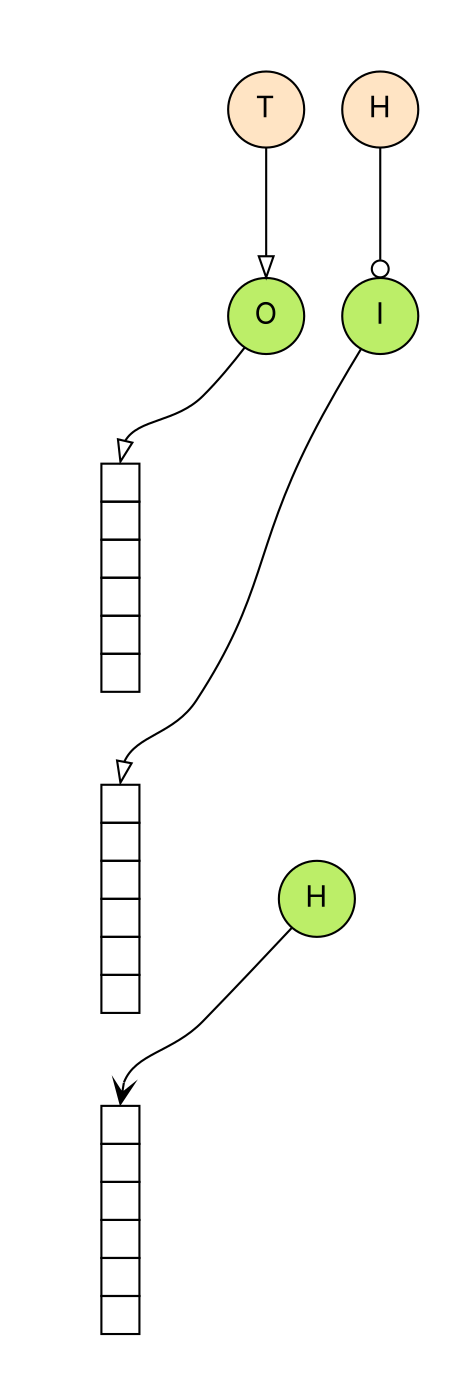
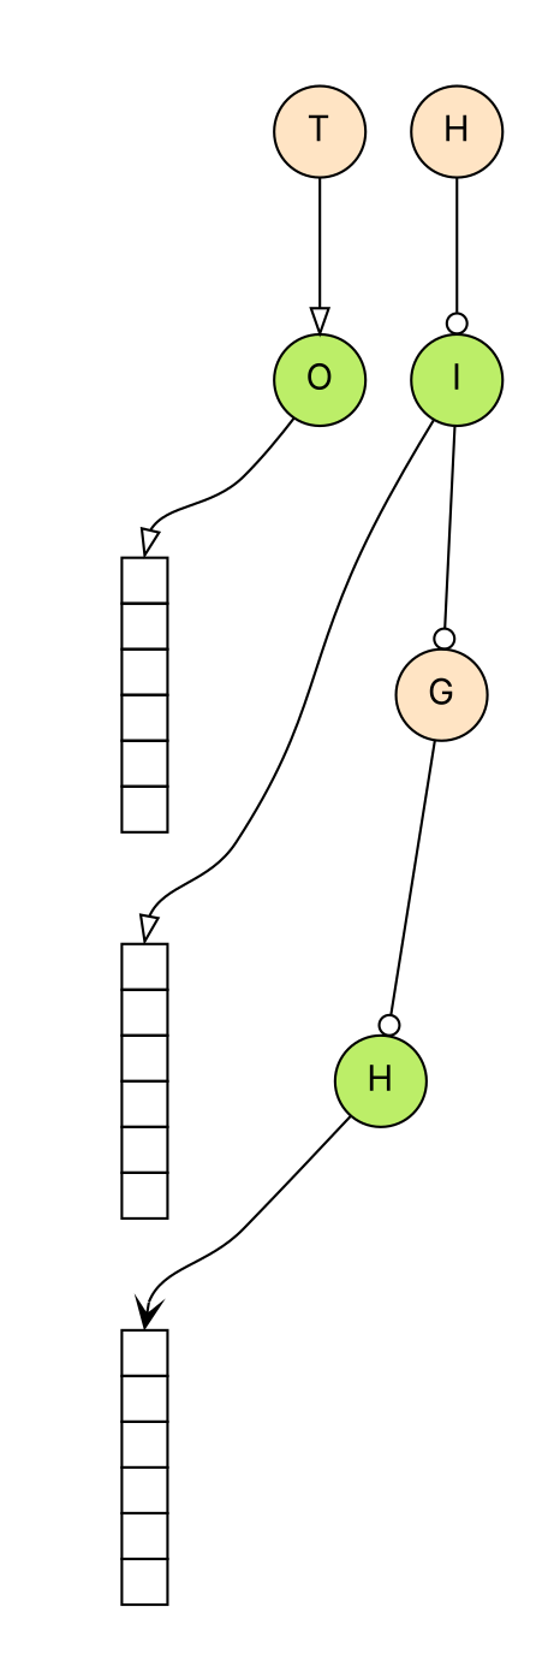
  digraph {
    fontname=Inter
    node [fillcolor=bisque fontname=Inter shape=circle style=filled]
    edge [fontname=Inter]
    mix0 [style=invis]
    mix1 [style=invis]
    n3 [fillcolor=white label=<       <table border="0" cellborder="1" cellpadding="8" cellspacing="0">         <tr><td port="start"></td></tr>         <tr><td></td></tr>         <tr><td></td></tr>         <tr><td></td></tr>         <tr><td></td></tr>         <tr><td></td></tr>       </table>     > shape=plaintext]
    n4 [fillcolor=white label=<       <table border="0" cellborder="1" cellpadding="8" cellspacing="0">         <tr><td port="start"></td></tr>         <tr><td></td></tr>         <tr><td></td></tr>         <tr><td></td></tr>         <tr><td></td></tr>         <tr><td></td></tr>       </table>     > shape=plaintext]
    n5 [fillcolor=white label=<       <table border="0" cellborder="1" cellpadding="8" cellspacing="0">         <tr><td port="start"></td></tr>         <tr><td></td></tr>         <tr><td></td></tr>         <tr><td></td></tr>         <tr><td></td></tr>         <tr><td></td></tr>       </table>     > shape=plaintext]
    I [fillcolor=darkolivegreen2]
    n7 [fillcolor=darkolivegreen2 label=H]
    O [fillcolor=darkolivegreen2]
+   G
    n10 [label=H]
    T
    subgraph sub_1 {
      newrank=true
      mix0
      mix1
    }
    subgraph sub_2 {
      n3
      n4
      n5
    }
    subgraph sub_3 {
      I
      n7
      O
    }
    subgraph cluster_4 {
      color=invis
      I
      n7
      O
+     G
      n10
      T
    }
    subgraph cluster_5 {
      color=invis
      n3
      n4
      n5
    }
    subgraph cluster_6 {
      color=invis
      mix0
      mix1
    }
    mix1 -> n3 [style=invis]
    n3 -> n4 [style=invis]
    n4 -> n5 [style=invis]
    I -> n4 [arrowhead=onormal headport=start]
+   I -> G [arrowhead=odot]
    n7 -> n5 [arrowhead=vee headport=start]
    O -> n3 [arrowhead=onormal headport=start]
+   G -> n7 [arrowhead=odot]
    n10 -> I [arrowhead=odot]
    T -> O [arrowhead=onormal]
  }
